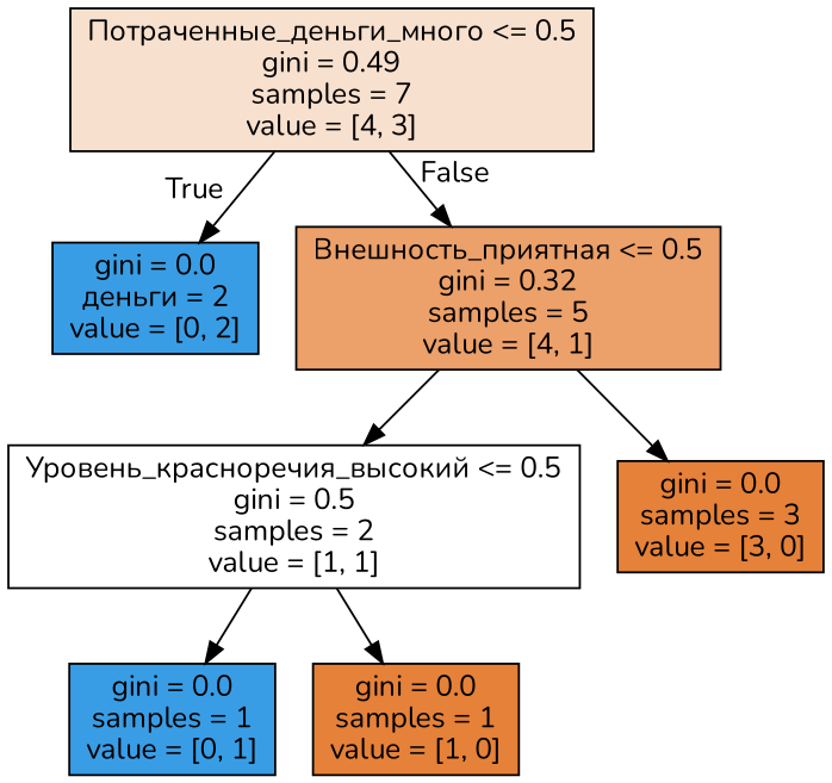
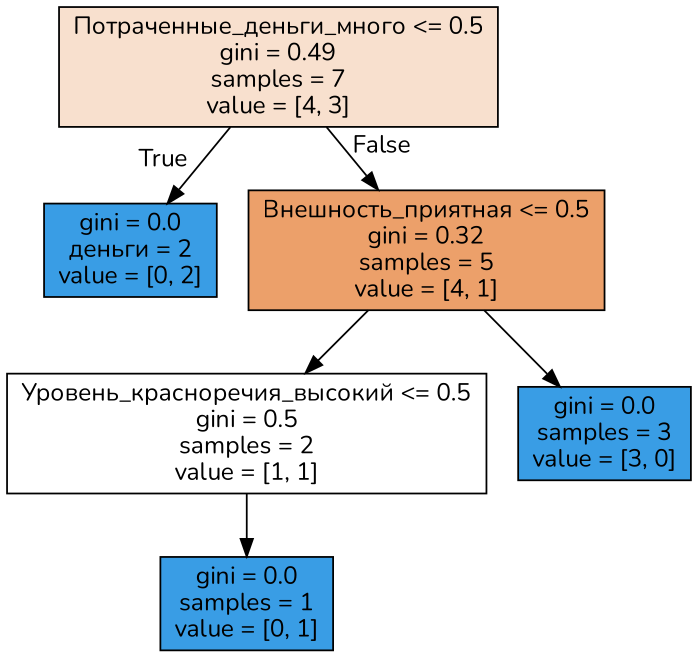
  digraph {
    fontname=Nunito
    node [color=black fillcolor="#399de5" fontname=Nunito shape=box style=filled]
    edge [fontname=Nunito]
    n1 [fillcolor="#f8e0ce" label="Потраченные_деньги_много <= 0.5\ngini = 0.49\nsamples = 7\nvalue = [4, 3]"]
    n2 [label="gini = 0.0\nденьги = 2\nvalue = [0, 2]"]
    n3 [fillcolor="#eca06a" label="Внешность_приятная <= 0.5\ngini = 0.32\nsamples = 5\nvalue = [4, 1]"]
    n4 [fillcolor="#ffffff" label="Уровень_красноречия_высокий <= 0.5\ngini = 0.5\nsamples = 2\nvalue = [1, 1]"]
-   n5 [fillcolor="#e58139" label="gini = 0.0\nsamples = 3\nvalue = [3, 0]"]
+   n5 [label="gini = 0.0\nsamples = 3\nvalue = [3, 0]"]
    n6 [label="gini = 0.0\nsamples = 1\nvalue = [0, 1]"]
-   n7 [fillcolor="#e58139" label="gini = 0.0\nsamples = 1\nvalue = [1, 0]"]
    n1 -> n2 [headlabel=True labelangle=45 labeldistance=2.5]
    n1 -> n3 [headlabel=False labelangle=-45 labeldistance=2.5]
    n3 -> n4
    n3 -> n5
    n4 -> n6
-   n4 -> n7
  }
